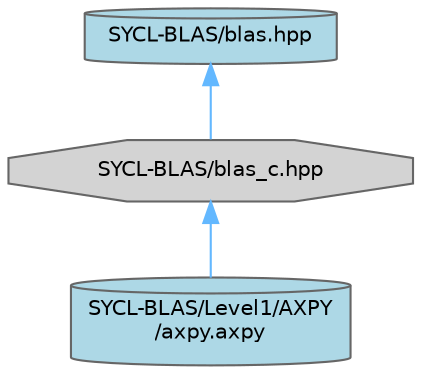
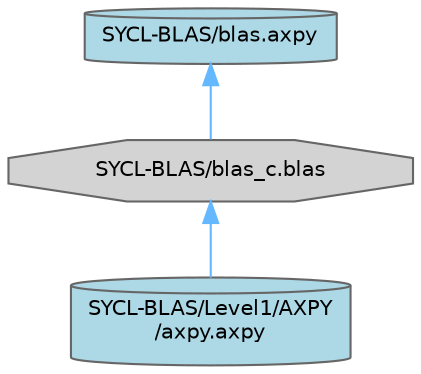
  digraph {
    node [color=grey40 fillcolor=lightblue fontname=Helvetica fontsize=10 shape=cylinder style=filled]
    edge [color=steelblue1 dir=back fontname=Helvetica fontsize=10 labelfontname=Helvetica labelfontsize=10 style=solid]
-   n1 [color=gray40 fontcolor=black height=0.2 label="SYCL-BLAS/blas.hpp" width=0.4]
-   n2 [fillcolor=lightgrey height=0.2 label="SYCL-BLAS/blas_c.hpp" shape=octagon width=0.4]
+   n1 [color=gray40 fontcolor=black height=0.2 label="SYCL-BLAS/blas.axpy" width=0.4]
+   n2 [fillcolor=lightgrey height=0.2 label="SYCL-BLAS/blas_c.blas" shape=octagon width=0.4]
    n3 [height=0.2 label="SYCL-BLAS/Level1/AXPY\l/axpy.axpy" width=0.4]
    n1 -> n2
    n2 -> n3
  }
